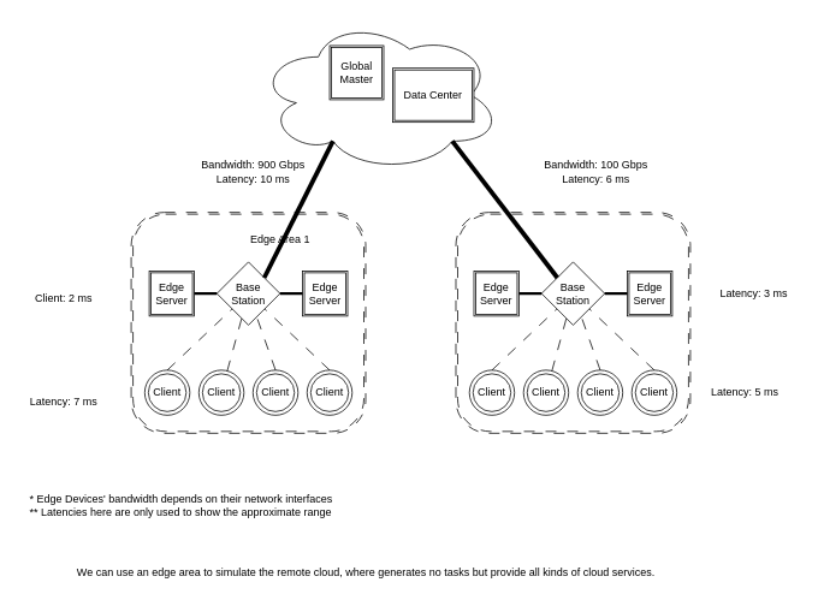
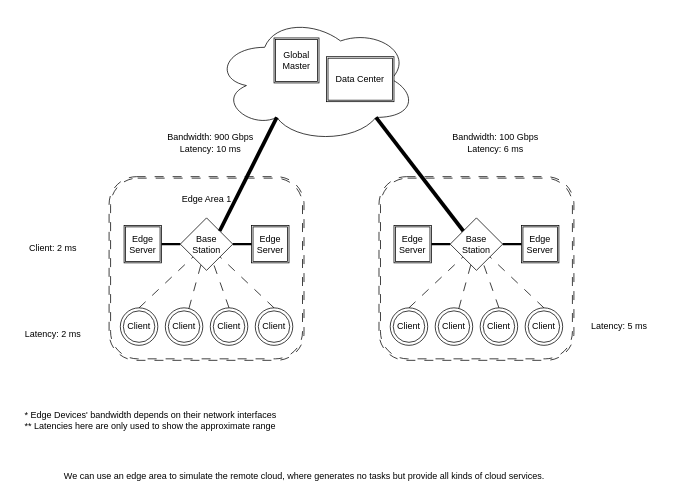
  <mxCell id="0" />
  <mxCell id="1" parent="0" />
  <mxCell id="2" value="" style="ellipse;shape=cloud;whiteSpace=wrap;html=1;" vertex="1" parent="1"><mxGeometry x="285" y="20" width="270" height="170" as="geometry" /></mxCell>
  <mxCell id="3" value="Global Master" style="shape=ext;double=1;whiteSpace=wrap;html=1;aspect=fixed;" vertex="1" parent="1"><mxGeometry x="365" y="50" width="60" height="60" as="geometry" /></mxCell>
  <mxCell id="4" value="Data Center" style="shape=ext;double=1;whiteSpace=wrap;html=1;aspect=fixed;" vertex="1" parent="1"><mxGeometry x="435" y="75" width="90" height="60" as="geometry" /></mxCell>
  <mxCell id="5" value="" style="shape=ext;double=1;rounded=1;whiteSpace=wrap;html=1;dashed=1;dashPattern=12 12;" vertex="1" parent="1"><mxGeometry x="145" y="235" width="260" height="245" as="geometry" /></mxCell>
- <mxCell id="6" value="Edge Area 1" style="text;html=1;align=center;verticalAlign=middle;resizable=0;points=[];autosize=1;strokeColor=none;fillColor=none;" vertex="1" parent="1"><mxGeometry x="265" y="250" width="90" height="30" as="geometry" /></mxCell>
+ <mxCell id="6" value="Edge Area 1" style="text;html=1;align=center;verticalAlign=middle;resizable=0;points=[];autosize=1;strokeColor=none;fillColor=none;" vertex="1" parent="1"><mxGeometry x="230" y="250" width="90" height="30" as="geometry" /></mxCell>
  <mxCell id="7" value="Edge Server" style="shape=ext;double=1;whiteSpace=wrap;html=1;aspect=fixed;" vertex="1" parent="1"><mxGeometry x="165" y="300" width="50" height="50" as="geometry" /></mxCell>
  <mxCell id="8" value="Edge Server" style="shape=ext;double=1;whiteSpace=wrap;html=1;aspect=fixed;" vertex="1" parent="1"><mxGeometry x="335" y="300" width="50" height="50" as="geometry" /></mxCell>
  <mxCell id="9" value="Client" style="ellipse;shape=doubleEllipse;whiteSpace=wrap;html=1;aspect=fixed;" vertex="1" parent="1"><mxGeometry x="160" y="410" width="50" height="50" as="geometry" /></mxCell>
  <mxCell id="10" value="Client" style="ellipse;shape=doubleEllipse;whiteSpace=wrap;html=1;aspect=fixed;" vertex="1" parent="1"><mxGeometry x="280" y="410" width="50" height="50" as="geometry" /></mxCell>
  <mxCell id="11" value="Client" style="ellipse;shape=doubleEllipse;whiteSpace=wrap;html=1;aspect=fixed;" vertex="1" parent="1"><mxGeometry x="340" y="410" width="50" height="50" as="geometry" /></mxCell>
  <mxCell id="12" value="Base Station" style="rhombus;whiteSpace=wrap;html=1;" vertex="1" parent="1"><mxGeometry x="240" y="290" width="70" height="70" as="geometry" /></mxCell>
  <mxCell id="13" value="Client" style="ellipse;shape=doubleEllipse;whiteSpace=wrap;html=1;aspect=fixed;" vertex="1" parent="1"><mxGeometry x="220" y="410" width="50" height="50" as="geometry" /></mxCell>
  <mxCell id="14" value="" style="line;strokeWidth=3;html=1;perimeter=backbonePerimeter;points=[];outlineConnect=0;" vertex="1" parent="1"><mxGeometry x="310" y="320" width="25" height="10" as="geometry" /></mxCell>
  <mxCell id="15" value="" style="line;strokeWidth=3;html=1;perimeter=backbonePerimeter;points=[];outlineConnect=0;" vertex="1" parent="1"><mxGeometry x="215" y="320" width="25" height="10" as="geometry" /></mxCell>
  <mxCell id="16" value="" style="endArrow=none;html=1;exitX=0.5;exitY=0;exitDx=0;exitDy=0;dashed=1;dashPattern=12 12;" edge="1" parent="1" source="10" target="12"><mxGeometry width="50" height="50" relative="1" as="geometry"><mxPoint x="585" y="310" as="sourcePoint" /><mxPoint x="635" y="260" as="targetPoint" /></mxGeometry></mxCell>
  <mxCell id="17" value="" style="endArrow=none;html=1;exitX=0.5;exitY=0;exitDx=0;exitDy=0;dashed=1;dashPattern=12 12;" edge="1" parent="1" source="11" target="12"><mxGeometry width="50" height="50" relative="1" as="geometry"><mxPoint x="315" y="420" as="sourcePoint" /><mxPoint x="294.13" y="360.87" as="targetPoint" /></mxGeometry></mxCell>
  <mxCell id="18" value="" style="endArrow=none;html=1;dashed=1;dashPattern=12 12;" edge="1" parent="1" source="13" target="12"><mxGeometry width="50" height="50" relative="1" as="geometry"><mxPoint x="325" y="430" as="sourcePoint" /><mxPoint x="304.13" y="370.87" as="targetPoint" /></mxGeometry></mxCell>
  <mxCell id="19" value="" style="endArrow=none;html=1;exitX=0.5;exitY=0;exitDx=0;exitDy=0;dashed=1;dashPattern=12 12;" edge="1" parent="1" source="9" target="12"><mxGeometry width="50" height="50" relative="1" as="geometry"><mxPoint x="335" y="440" as="sourcePoint" /><mxPoint x="314.13" y="380.87" as="targetPoint" /></mxGeometry></mxCell>
  <mxCell id="20" value="" style="endArrow=none;html=1;entryX=0.31;entryY=0.8;entryDx=0;entryDy=0;entryPerimeter=0;exitX=1;exitY=0;exitDx=0;exitDy=0;strokeWidth=5;endSize=5;" edge="1" parent="1" source="12" target="2"><mxGeometry width="50" height="50" relative="1" as="geometry"><mxPoint x="305" y="230" as="sourcePoint" /><mxPoint x="355" y="180" as="targetPoint" /></mxGeometry></mxCell>
  <mxCell id="21" value="Bandwidth: 900 Gbps&lt;br&gt;Latency: 10 ms" style="text;html=1;align=center;verticalAlign=middle;resizable=0;points=[];autosize=1;strokeColor=none;fillColor=none;" vertex="1" parent="1"><mxGeometry x="210" y="170" width="140" height="40" as="geometry" /></mxCell>
  <mxCell id="22" value="Client: 2 ms" style="text;html=1;align=center;verticalAlign=middle;resizable=0;points=[];autosize=1;strokeColor=none;fillColor=none;" vertex="1" parent="1"><mxGeometry x="20" y="315" width="100" height="30" as="geometry" /></mxCell>
- <mxCell id="23" value="Latency: 7 ms" style="text;html=1;align=center;verticalAlign=middle;resizable=0;points=[];autosize=1;strokeColor=none;fillColor=none;" vertex="1" parent="1"><mxGeometry x="20" y="430" width="100" height="30" as="geometry" /></mxCell>
+ <mxCell id="23" value="Latency: 2 ms" style="text;html=1;align=center;verticalAlign=middle;resizable=0;points=[];autosize=1;strokeColor=none;fillColor=none;" vertex="1" parent="1"><mxGeometry x="20" y="430" width="100" height="30" as="geometry" /></mxCell>
  <mxCell id="24" value="* Edge Devices' bandwidth depends on their network interfaces&lt;br&gt;&lt;div style=&quot;text-align: left;&quot;&gt;&lt;span style=&quot;background-color: initial;&quot;&gt;** Latencies here are only used to show the approximate range&lt;/span&gt;&lt;/div&gt;" style="text;html=1;align=center;verticalAlign=middle;resizable=0;points=[];autosize=1;strokeColor=none;fillColor=none;" vertex="1" parent="1"><mxGeometry x="20" y="540" width="360" height="40" as="geometry" /></mxCell>
  <mxCell id="25" value="" style="shape=ext;double=1;rounded=1;whiteSpace=wrap;html=1;dashed=1;dashPattern=12 12;" vertex="1" parent="1"><mxGeometry x="505" y="235" width="260" height="245" as="geometry" /></mxCell>
  <mxCell id="26" value="Edge Server" style="shape=ext;double=1;whiteSpace=wrap;html=1;aspect=fixed;" vertex="1" parent="1"><mxGeometry x="525" y="300" width="50" height="50" as="geometry" /></mxCell>
  <mxCell id="27" value="Edge Server" style="shape=ext;double=1;whiteSpace=wrap;html=1;aspect=fixed;" vertex="1" parent="1"><mxGeometry x="695" y="300" width="50" height="50" as="geometry" /></mxCell>
  <mxCell id="28" value="Client" style="ellipse;shape=doubleEllipse;whiteSpace=wrap;html=1;aspect=fixed;" vertex="1" parent="1"><mxGeometry x="520" y="410" width="50" height="50" as="geometry" /></mxCell>
  <mxCell id="29" value="Client" style="ellipse;shape=doubleEllipse;whiteSpace=wrap;html=1;aspect=fixed;" vertex="1" parent="1"><mxGeometry x="640" y="410" width="50" height="50" as="geometry" /></mxCell>
  <mxCell id="30" value="Client" style="ellipse;shape=doubleEllipse;whiteSpace=wrap;html=1;aspect=fixed;" vertex="1" parent="1"><mxGeometry x="700" y="410" width="50" height="50" as="geometry" /></mxCell>
  <mxCell id="31" value="Base Station" style="rhombus;whiteSpace=wrap;html=1;" vertex="1" parent="1"><mxGeometry x="600" y="290" width="70" height="70" as="geometry" /></mxCell>
  <mxCell id="32" value="Client" style="ellipse;shape=doubleEllipse;whiteSpace=wrap;html=1;aspect=fixed;" vertex="1" parent="1"><mxGeometry x="580" y="410" width="50" height="50" as="geometry" /></mxCell>
  <mxCell id="33" value="" style="line;strokeWidth=3;html=1;perimeter=backbonePerimeter;points=[];outlineConnect=0;" vertex="1" parent="1"><mxGeometry x="670" y="320" width="25" height="10" as="geometry" /></mxCell>
  <mxCell id="34" value="" style="line;strokeWidth=3;html=1;perimeter=backbonePerimeter;points=[];outlineConnect=0;" vertex="1" parent="1"><mxGeometry x="575" y="320" width="25" height="10" as="geometry" /></mxCell>
  <mxCell id="35" value="" style="endArrow=none;html=1;exitX=0.5;exitY=0;exitDx=0;exitDy=0;dashed=1;dashPattern=12 12;" edge="1" parent="1" source="29" target="31"><mxGeometry width="50" height="50" relative="1" as="geometry"><mxPoint x="945" y="310" as="sourcePoint" /><mxPoint x="995" y="260" as="targetPoint" /></mxGeometry></mxCell>
  <mxCell id="36" value="" style="endArrow=none;html=1;exitX=0.5;exitY=0;exitDx=0;exitDy=0;dashed=1;dashPattern=12 12;" edge="1" parent="1" source="30" target="31"><mxGeometry width="50" height="50" relative="1" as="geometry"><mxPoint x="675" y="420" as="sourcePoint" /><mxPoint x="654.13" y="360.87" as="targetPoint" /></mxGeometry></mxCell>
  <mxCell id="37" value="" style="endArrow=none;html=1;dashed=1;dashPattern=12 12;" edge="1" parent="1" source="32" target="31"><mxGeometry width="50" height="50" relative="1" as="geometry"><mxPoint x="685" y="430" as="sourcePoint" /><mxPoint x="664.13" y="370.87" as="targetPoint" /></mxGeometry></mxCell>
  <mxCell id="38" value="" style="endArrow=none;html=1;exitX=0.5;exitY=0;exitDx=0;exitDy=0;dashed=1;dashPattern=12 12;" edge="1" parent="1" source="28" target="31"><mxGeometry width="50" height="50" relative="1" as="geometry"><mxPoint x="695" y="440" as="sourcePoint" /><mxPoint x="674.13" y="380.87" as="targetPoint" /></mxGeometry></mxCell>
  <mxCell id="39" value="" style="endArrow=none;html=1;entryX=0.8;entryY=0.8;entryDx=0;entryDy=0;entryPerimeter=0;exitX=0;exitY=0;exitDx=0;exitDy=0;strokeWidth=5;endSize=5;" edge="1" parent="1" source="31" target="2"><mxGeometry width="50" height="50" relative="1" as="geometry"><mxPoint x="302.5" y="317.5" as="sourcePoint" /><mxPoint x="378.7" y="166" as="targetPoint" /></mxGeometry></mxCell>
- <mxCell id="40" value="Latency: 3 ms" style="text;html=1;align=center;verticalAlign=middle;resizable=0;points=[];autosize=1;strokeColor=none;fillColor=none;" vertex="1" parent="1"><mxGeometry x="785" y="310" width="100" height="30" as="geometry" /></mxCell>
  <mxCell id="41" value="Latency: 5 ms" style="text;html=1;align=center;verticalAlign=middle;resizable=0;points=[];autosize=1;strokeColor=none;fillColor=none;" vertex="1" parent="1"><mxGeometry x="775" y="420" width="100" height="30" as="geometry" /></mxCell>
  <mxCell id="42" value="Bandwidth: 100 Gbps&lt;br&gt;Latency: 6 ms" style="text;html=1;align=center;verticalAlign=middle;resizable=0;points=[];autosize=1;strokeColor=none;fillColor=none;" vertex="1" parent="1"><mxGeometry x="590" y="170" width="140" height="40" as="geometry" /></mxCell>
  <mxCell id="43" value="We can use an edge area to simulate the remote cloud, where generates no tasks but provide all kinds of cloud services.&lt;br&gt;" style="text;html=1;align=center;verticalAlign=middle;resizable=0;points=[];autosize=1;strokeColor=none;fillColor=none;" vertex="1" parent="1"><mxGeometry x="75" y="620" width="660" height="30" as="geometry" /></mxCell>
